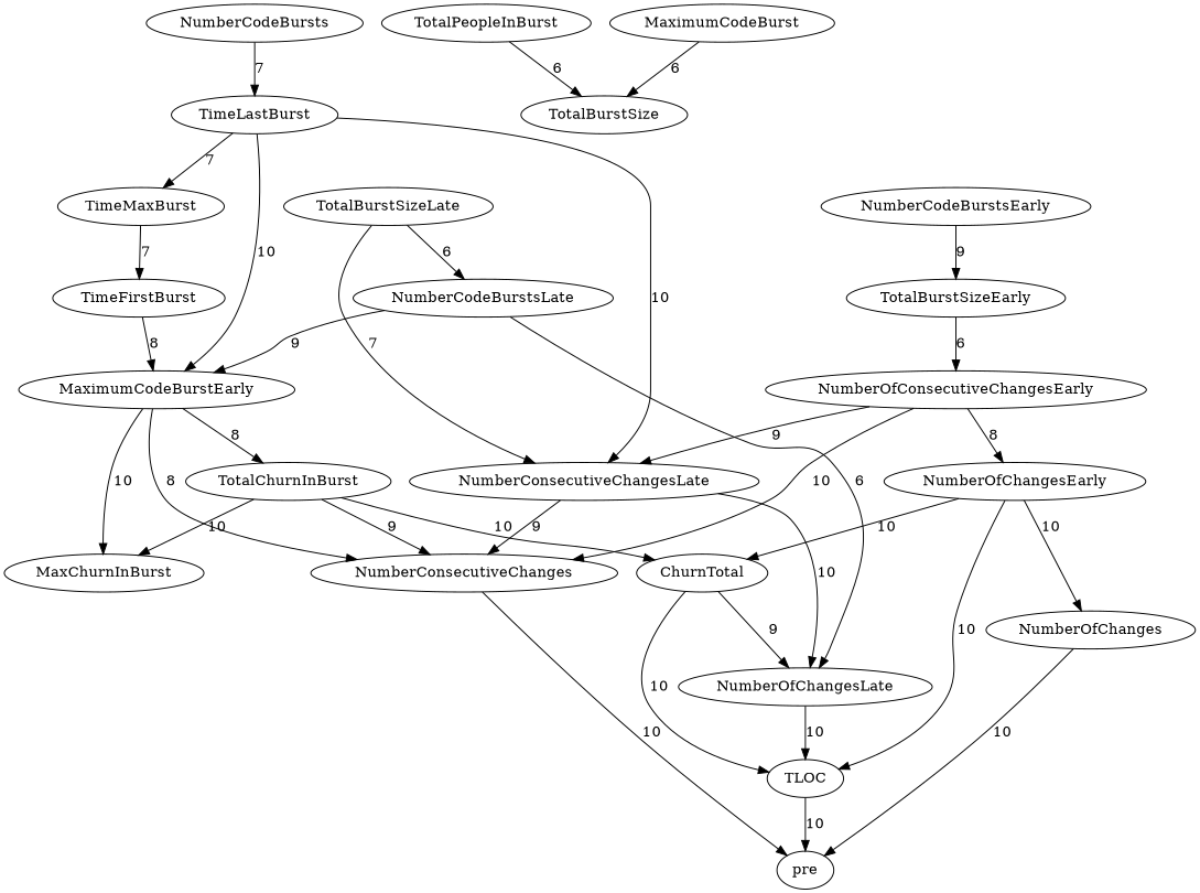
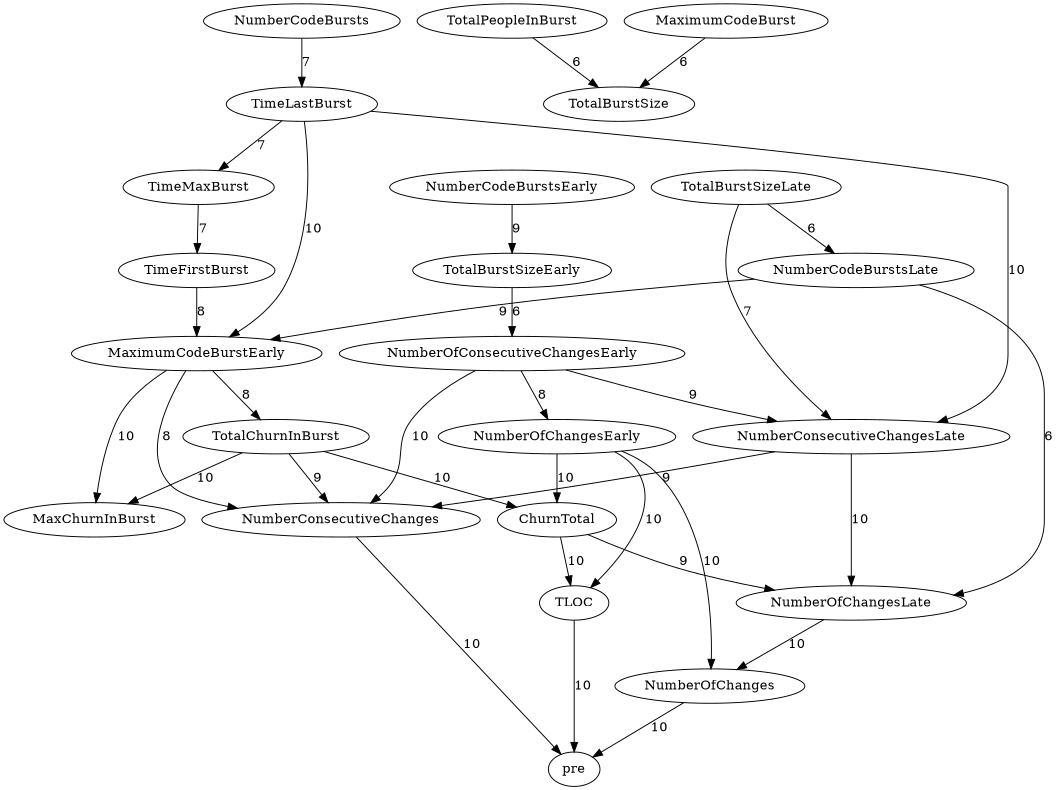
  digraph {
    edge [weight=10]
    NumberOfChanges
    pre
    NumberOfChangesLate
    NumberOfChangesEarly
    ChurnTotal
    TLOC
    MaximumCodeBurstEarly
    MaxChurnInBurst
    TotalChurnInBurst
    NumberConsecutiveChanges
    NumberOfConsecutiveChangesEarly
    NumberConsecutiveChangesLate
    TimeLastBurst
    TimeMaxBurst
    TimeFirstBurst
    NumberCodeBurstsLate
    NumberCodeBurstsEarly
    TotalBurstSizeEarly
    TotalBurstSizeLate
    NumberCodeBursts
    TotalPeopleInBurst
    TotalBurstSize
    MaximumCodeBurst
    NumberOfChanges -> pre [label=10]
-   NumberOfChangesLate -> TLOC [label=10]
+   NumberOfChangesLate -> NumberOfChanges [label=10]
    NumberOfChangesEarly -> NumberOfChanges [label=10]
    NumberOfChangesEarly -> ChurnTotal [label=10]
    NumberOfChangesEarly -> TLOC [label=10]
    ChurnTotal -> NumberOfChangesLate [label=9 weight=9]
    ChurnTotal -> TLOC [label=10]
    TLOC -> pre [label=10]
    MaximumCodeBurstEarly -> MaxChurnInBurst [label=10]
    MaximumCodeBurstEarly -> TotalChurnInBurst [label=8 weight=8]
    MaximumCodeBurstEarly -> NumberConsecutiveChanges [label=8 weight=8]
    TotalChurnInBurst -> ChurnTotal [label=10]
    TotalChurnInBurst -> MaxChurnInBurst [label=10]
    TotalChurnInBurst -> NumberConsecutiveChanges [label=9 weight=9]
    NumberConsecutiveChanges -> pre [label=10]
    NumberOfConsecutiveChangesEarly -> NumberOfChangesEarly [label=8 weight=8]
    NumberOfConsecutiveChangesEarly -> NumberConsecutiveChanges [label=10]
    NumberOfConsecutiveChangesEarly -> NumberConsecutiveChangesLate [label=9 weight=9]
    NumberConsecutiveChangesLate -> NumberOfChangesLate [label=10]
    NumberConsecutiveChangesLate -> NumberConsecutiveChanges [label=9 weight=9]
    TimeLastBurst -> MaximumCodeBurstEarly [label=10]
    TimeLastBurst -> NumberConsecutiveChangesLate [label=10]
    TimeLastBurst -> TimeMaxBurst [label=7 weight=7]
    TimeMaxBurst -> TimeFirstBurst [label=7 weight=7]
    TimeFirstBurst -> MaximumCodeBurstEarly [label=8 weight=8]
    NumberCodeBurstsLate -> NumberOfChangesLate [label=6 weight=6]
    NumberCodeBurstsLate -> MaximumCodeBurstEarly [label=9 weight=9]
    NumberCodeBurstsEarly -> TotalBurstSizeEarly [label=9 weight=9]
    TotalBurstSizeEarly -> NumberOfConsecutiveChangesEarly [label=6 weight=6]
    TotalBurstSizeLate -> NumberConsecutiveChangesLate [label=7 weight=7]
    TotalBurstSizeLate -> NumberCodeBurstsLate [label=6 weight=6]
    NumberCodeBursts -> TimeLastBurst [label=7 weight=7]
    TotalPeopleInBurst -> TotalBurstSize [label=6 weight=6]
    MaximumCodeBurst -> TotalBurstSize [label=6 weight=6]
  }
